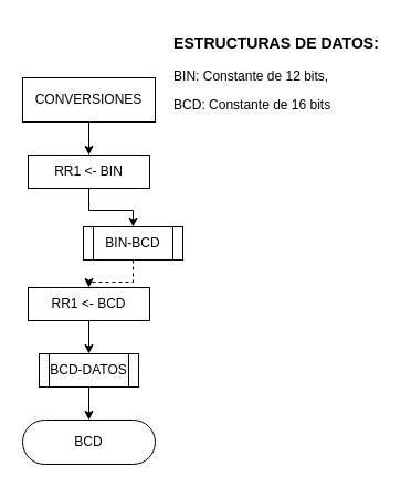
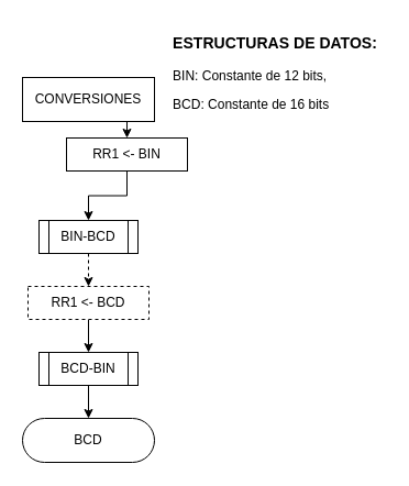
  <mxCell id="0" />
  <mxCell id="1" parent="0" />
  <mxCell id="2" style="edgeStyle=orthogonalEdgeStyle;rounded=0;orthogonalLoop=1;jettySize=auto;html=1;exitX=0.5;exitY=1;exitDx=0;exitDy=0;entryX=0.5;entryY=0;entryDx=0;entryDy=0;" parent="1" source="3" target="9" edge="1"><mxGeometry relative="1" as="geometry" /></mxCell>
  <mxCell id="3" value="CONVERSIONES" style="whiteSpace=wrap;html=1;fontSize=12;glass=0;strokeWidth=1;shadow=0;arcSize=50;rounded=0;" parent="1" vertex="1"><mxGeometry x="20" y="70" width="120" height="40" as="geometry" /></mxCell>
  <mxCell id="4" style="edgeStyle=orthogonalEdgeStyle;rounded=0;orthogonalLoop=1;jettySize=auto;html=1;exitX=0.5;exitY=1;exitDx=0;exitDy=0;entryX=0.5;entryY=0;entryDx=0;entryDy=0;dashed=1;" parent="1" source="5" target="11" edge="1"><mxGeometry relative="1" as="geometry" /></mxCell>
- <mxCell id="5" value="BIN-BCD" style="shape=process;whiteSpace=wrap;html=1;backgroundOutline=1;" parent="1" vertex="1"><mxGeometry x="75" y="205" width="90" height="30" as="geometry" /></mxCell>
+ <mxCell id="5" value="BIN-BCD" style="shape=process;whiteSpace=wrap;html=1;backgroundOutline=1;" parent="1" vertex="1"><mxGeometry x="35" y="200" width="90" height="30" as="geometry" /></mxCell>
  <mxCell id="6" style="edgeStyle=orthogonalEdgeStyle;rounded=0;orthogonalLoop=1;jettySize=auto;html=1;exitX=0.5;exitY=1;exitDx=0;exitDy=0;entryX=0.5;entryY=0;entryDx=0;entryDy=0;" parent="1" source="7" target="12" edge="1"><mxGeometry relative="1" as="geometry" /></mxCell>
- <mxCell id="7" value="BCD-DATOS" style="shape=process;whiteSpace=wrap;html=1;backgroundOutline=1;" parent="1" vertex="1"><mxGeometry x="35" y="320" width="90" height="30" as="geometry" /></mxCell>
+ <mxCell id="7" value="BCD-BIN" style="shape=process;whiteSpace=wrap;html=1;backgroundOutline=1;" parent="1" vertex="1"><mxGeometry x="35" y="320" width="90" height="30" as="geometry" /></mxCell>
  <mxCell id="8" style="edgeStyle=orthogonalEdgeStyle;rounded=0;orthogonalLoop=1;jettySize=auto;html=1;exitX=0.5;exitY=1;exitDx=0;exitDy=0;entryX=0.5;entryY=0;entryDx=0;entryDy=0;" parent="1" source="9" target="5" edge="1"><mxGeometry relative="1" as="geometry" /></mxCell>
- <mxCell id="9" value="RR1 &amp;lt;- BIN&lt;br&gt;" style="rounded=0;whiteSpace=wrap;html=1;" parent="1" vertex="1"><mxGeometry x="25" y="140" width="110" height="30" as="geometry" /></mxCell>
+ <mxCell id="9" value="RR1 &amp;lt;- BIN&lt;br&gt;" style="rounded=0;whiteSpace=wrap;html=1;" parent="1" vertex="1"><mxGeometry x="60" y="125" width="110" height="30" as="geometry" /></mxCell>
  <mxCell id="10" style="edgeStyle=orthogonalEdgeStyle;rounded=0;orthogonalLoop=1;jettySize=auto;html=1;exitX=0.5;exitY=1;exitDx=0;exitDy=0;entryX=0.5;entryY=0;entryDx=0;entryDy=0;" parent="1" source="11" target="7" edge="1"><mxGeometry relative="1" as="geometry" /></mxCell>
- <mxCell id="11" value="RR1 &amp;lt;- BCD" style="rounded=0;whiteSpace=wrap;html=1;" parent="1" vertex="1"><mxGeometry x="25" y="260" width="110" height="30" as="geometry" /></mxCell>
+ <mxCell id="11" value="RR1 &amp;lt;- BCD" style="rounded=0;whiteSpace=wrap;html=1;dashed=1;" parent="1" vertex="1"><mxGeometry x="25" y="260" width="110" height="30" as="geometry" /></mxCell>
  <mxCell id="12" value="BCD" style="rounded=1;whiteSpace=wrap;html=1;fontSize=12;glass=0;strokeWidth=1;shadow=0;arcSize=50;" parent="1" vertex="1"><mxGeometry x="20" y="380" width="120" height="40" as="geometry" /></mxCell>
  <mxCell id="13" value="&lt;h3&gt;ESTRUCTURAS DE DATOS:&lt;/h3&gt;&lt;p style=&quot;text-align: left&quot;&gt;BIN: Constante de 12 bits,&lt;/p&gt;&lt;p style=&quot;text-align: left&quot;&gt;BCD: Constante de 16 bits&lt;/p&gt;" style="text;html=1;strokeColor=none;fillColor=none;align=center;verticalAlign=middle;whiteSpace=wrap;rounded=0;" parent="1" vertex="1"><mxGeometry x="150" y="20" width="200" height="90" as="geometry" /></mxCell>
